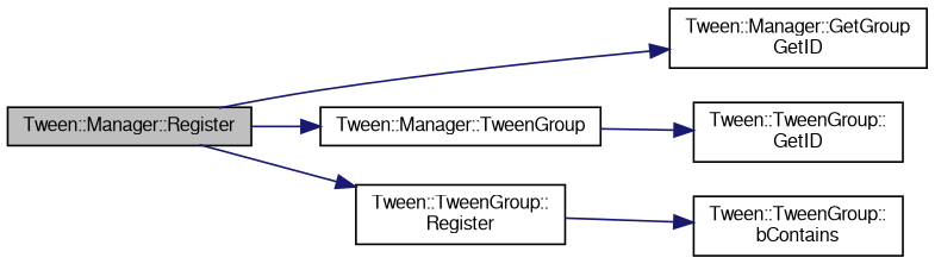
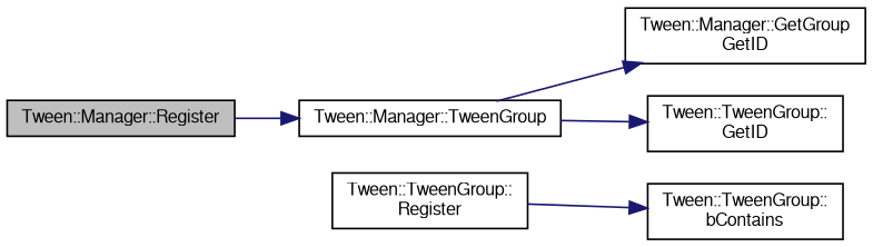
  digraph {
    rankdir=LR
    node [color=black fontname=FreeSans fontsize=10 shape=record]
    edge [color=midnightblue fontname=FreeSans fontsize=10 labelfontname=FreeSans labelfontsize=10 style=solid]
    n1 [fillcolor=grey75 fontcolor=black height=0.2 label="Tween::Manager::Register" style=filled width=0.4]
    n2 [height=0.2 label="Tween::Manager::TweenGroup" width=0.4]
    n3 [height=0.2 label="Tween::TweenGroup::\lRegister" width=0.4]
    n4 [height=0.2 label="Tween::TweenGroup::\lbContains" width=0.4]
    n5 [height=0.2 label="Tween::Manager::GetGroup\lGetID" width=0.4]
    n6 [height=0.2 label="Tween::TweenGroup::\lGetID" width=0.4]
    n1 -> n2
-   n1 -> n3
-   n1 -> n5
+   n2 -> n5
    n2 -> n6
    n3 -> n4
  }
